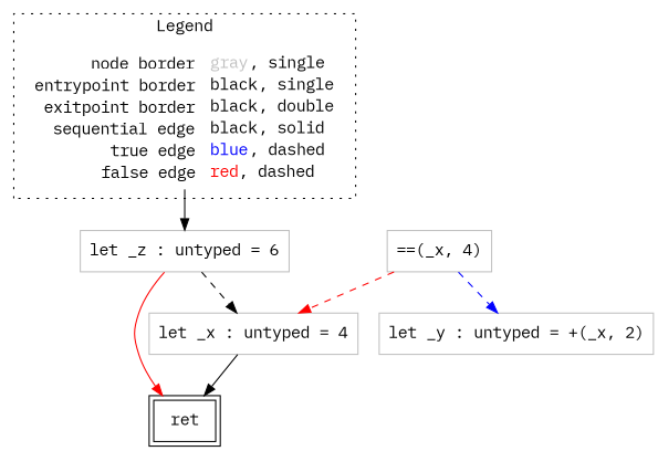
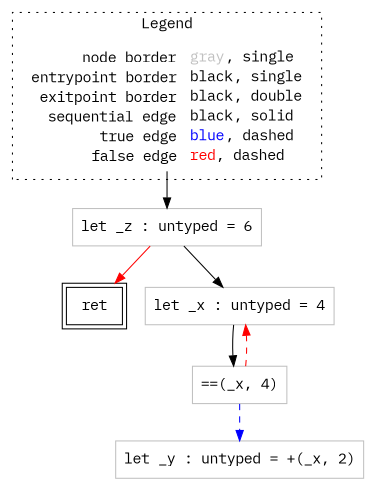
  digraph {
    fontname="IBM Plex Mono"
    node [fontname="IBM Plex Mono" shape=rect color=gray]
    edge [color=black fontname="IBM Plex Mono"]
    n1 [label=<<table border="0" cellpadding="2" cellspacing="0" cellborder="0"><tr><td align="right">node border&nbsp;</td><td align="left"><font color="gray">gray</font>, single</td></tr><tr><td align="right">entrypoint border&nbsp;</td><td align="left"><font color="black">black</font>, single</td></tr><tr><td align="right">exitpoint border&nbsp;</td><td align="left"><font color="black">black</font>, double</td></tr><tr><td align="right">sequential edge&nbsp;</td><td align="left"><font color="black">black</font>, solid</td></tr><tr><td align="right">true edge&nbsp;</td><td align="left"><font color="blue">blue</font>, dashed</td></tr><tr><td align="right">false edge&nbsp;</td><td align="left"><font color="red">red</font>, dashed</td></tr></table>> shape=plaintext color=""]
    n2 [label=<let _z : untyped = 6>]
    n3 [color=black label=<ret> peripheries=2]
    n4 [label=<let _x : untyped = 4>]
    n5 [label=<==(_x, 4)>]
    n6 [label=<let _y : untyped = +(_x, 2)>]
    subgraph cluster_1 {
      label=Legend
      style=dotted
      n1
    }
    n1 -> n2
    n2 -> n3 [color=red]
-   n2 -> n4 [style=dashed]
-   n4 -> n3
+   n2 -> n4
+   n4 -> n5
    n5 -> n4 [color=red style=dashed]
    n5 -> n6 [color=blue style=dashed]
  }
